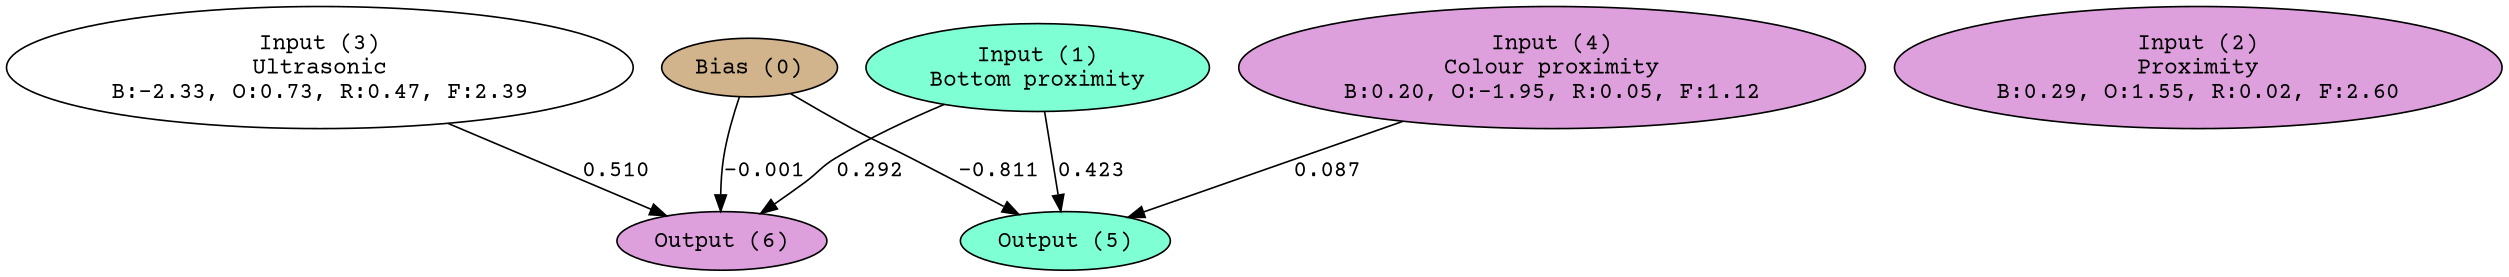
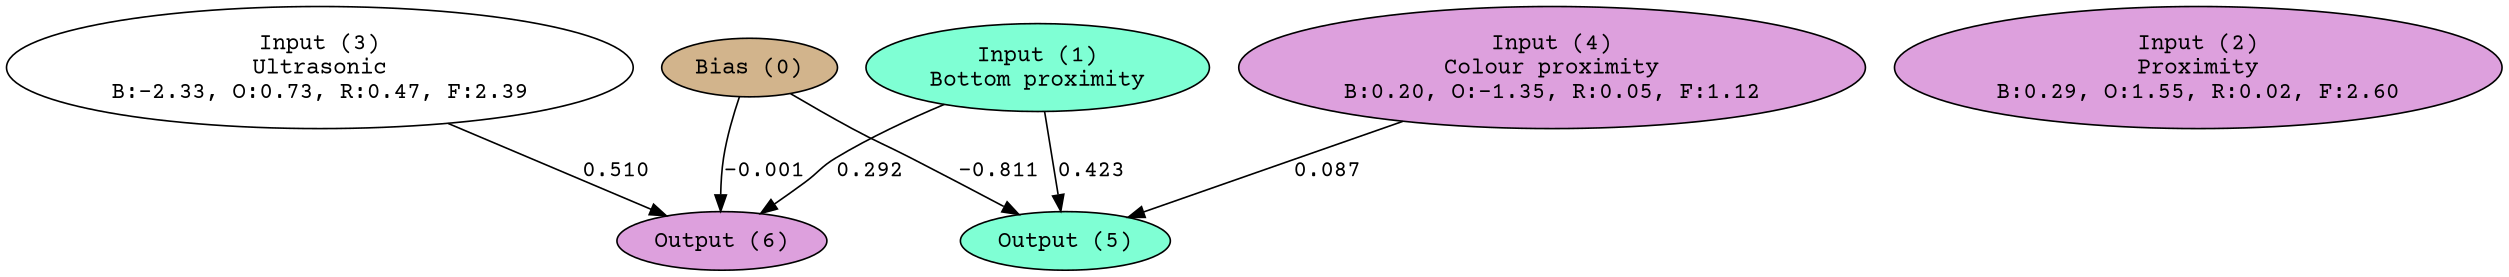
  digraph {
    fontname="Courier Prime"
    node [fillcolor=plum fontname="Courier Prime" style=filled]
    edge [fontname="Courier Prime"]
    n1 [fillcolor=tan label="Bias (0)"]
    n2 [fillcolor=aquamarine label="Input (1)\nBottom proximity"]
    n3 [label="Input (2)\nProximity\nB:0.29, O:1.55, R:0.02, F:2.60"]
    n4 [fillcolor=white label="Input (3)\nUltrasonic\nB:-2.33, O:0.73, R:0.47, F:2.39"]
-   n5 [label="Input (4)\nColour proximity\nB:0.20, O:-1.95, R:0.05, F:1.12"]
+   n5 [label="Input (4)\nColour proximity\nB:0.20, O:-1.35, R:0.05, F:1.12"]
    n6 [fillcolor=aquamarine label="Output (5)"]
    n7 [label="Output (6)"]
    subgraph sub_1 {
      rank=same
      n1
      n2
      n3
      n4
      n5
    }
    subgraph sub_2 {
      rank=same
      n6
      n7
    }
    n1 -> n6 [label=-0.811]
    n1 -> n7 [label=-0.001]
    n2 -> n6 [label=0.423]
    n2 -> n7 [label=0.292]
    n4 -> n7 [label=0.510]
    n5 -> n6 [label=0.087]
  }
